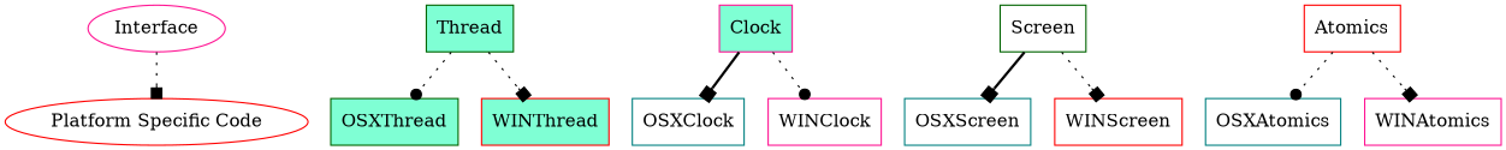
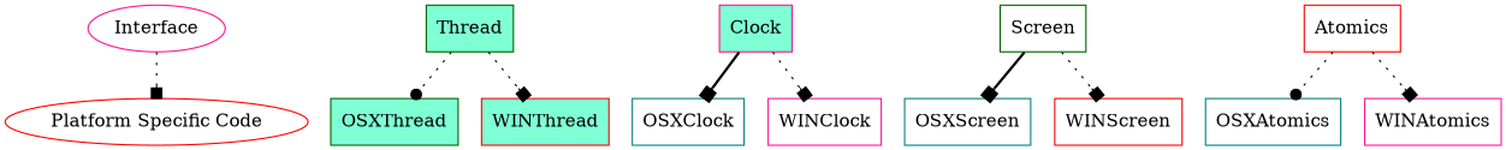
  digraph {
    node [color=deeppink fillcolor=white style=filled shape=box]
    edge [arrowhead=box style=dotted]
    Interface [shape=""]
    "Platform Specific Code" [color=red shape=""]
    Thread [color=darkgreen fillcolor=aquamarine]
    OSXThread [color=darkgreen fillcolor=aquamarine]
    WINThread [color=red fillcolor=aquamarine]
    Clock [fillcolor=aquamarine]
    OSXClock [color=teal]
    WINClock
    Screen [color=darkgreen]
    OSXScreen [color=teal]
    WINScreen [color=red]
    Atomics [color=red]
    OSXAtomics [color=teal]
    WINAtomics
    Interface -> "Platform Specific Code"
    Thread -> OSXThread [arrowhead=dot]
    Thread -> WINThread
    Clock -> OSXClock [style=bold]
-   Clock -> WINClock [arrowhead=dot]
+   Clock -> WINClock
    Screen -> OSXScreen [style=bold]
    Screen -> WINScreen
    Atomics -> OSXAtomics [arrowhead=dot]
    Atomics -> WINAtomics
  }
